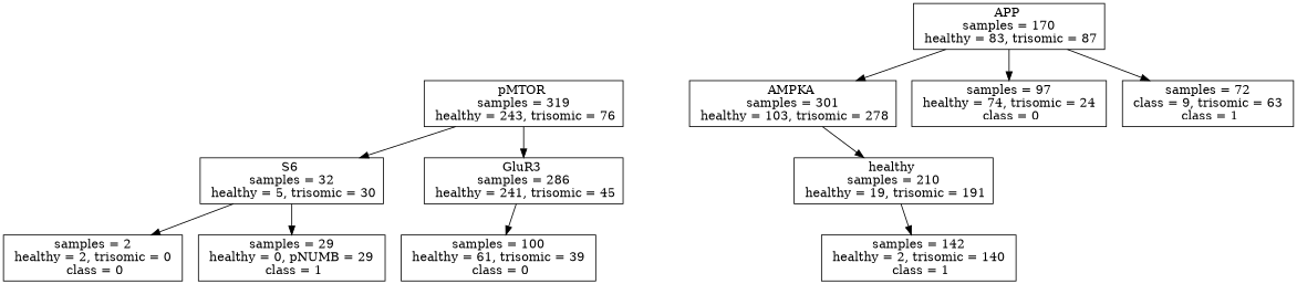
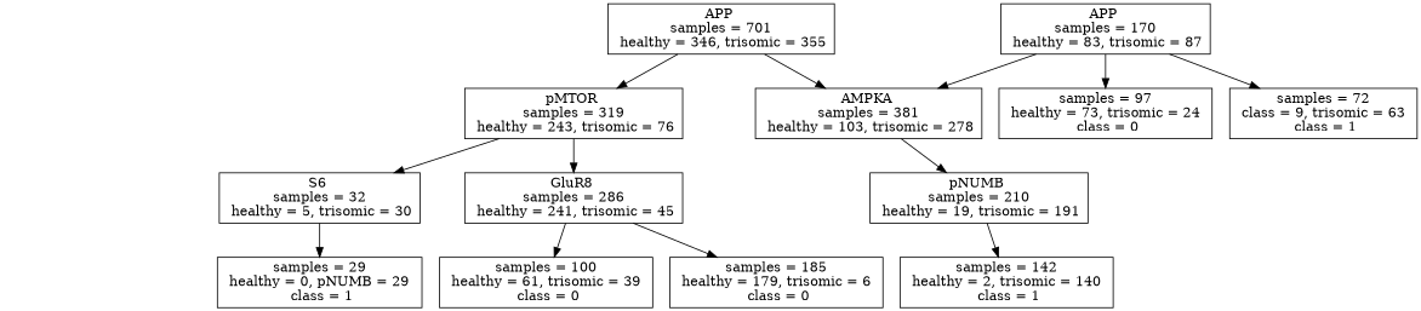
  digraph {
    node [shape=box]
+   n1 [label="APP \n samples = 701 \n healthy = 346, trisomic = 355"]
    n2 [label="pMTOR \n samples = 319 \n healthy = 243, trisomic = 76"]
-   n3 [label="AMPKA \n samples = 301 \n healthy = 103, trisomic = 278"]
+   n3 [label="AMPKA \n samples = 381 \n healthy = 103, trisomic = 278"]
    n4 [label="S6 \n samples = 32 \n healthy = 5, trisomic = 30"]
-   n5 [label="GluR3 \n samples = 286 \n healthy = 241, trisomic = 45"]
-   n6 [label="healthy \n samples = 210 \n healthy = 19, trisomic = 191"]
-   n7 [label=" samples = 2 \n healthy = 2, trisomic = 0 \n class = 0"]
+   n5 [label="GluR8 \n samples = 286 \n healthy = 241, trisomic = 45"]
+   n6 [label="pNUMB \n samples = 210 \n healthy = 19, trisomic = 191"]
    n8 [label=" samples = 29 \n healthy = 0, pNUMB = 29 \n class = 1"]
    n9 [label=" samples = 100 \n healthy = 61, trisomic = 39 \n class = 0"]
+   n10 [label=" samples = 185 \n healthy = 179, trisomic = 6 \n class = 0"]
    n11 [label=" samples = 142 \n healthy = 2, trisomic = 140 \n class = 1"]
    n12 [label="APP \n samples = 170 \n healthy = 83, trisomic = 87"]
-   n13 [label=" samples = 97 \n healthy = 74, trisomic = 24 \n class = 0"]
+   n13 [label=" samples = 97 \n healthy = 73, trisomic = 24 \n class = 0"]
    n14 [label=" samples = 72 \n class = 9, trisomic = 63 \n class = 1"]
+   n1 -> n2
+   n1 -> n3
    n2 -> n4
    n2 -> n5
    n3 -> n6
-   n4 -> n7
    n4 -> n8
    n5 -> n9
+   n5 -> n10
    n6 -> n11
    n12 -> n3
    n12 -> n13
    n12 -> n14
  }
